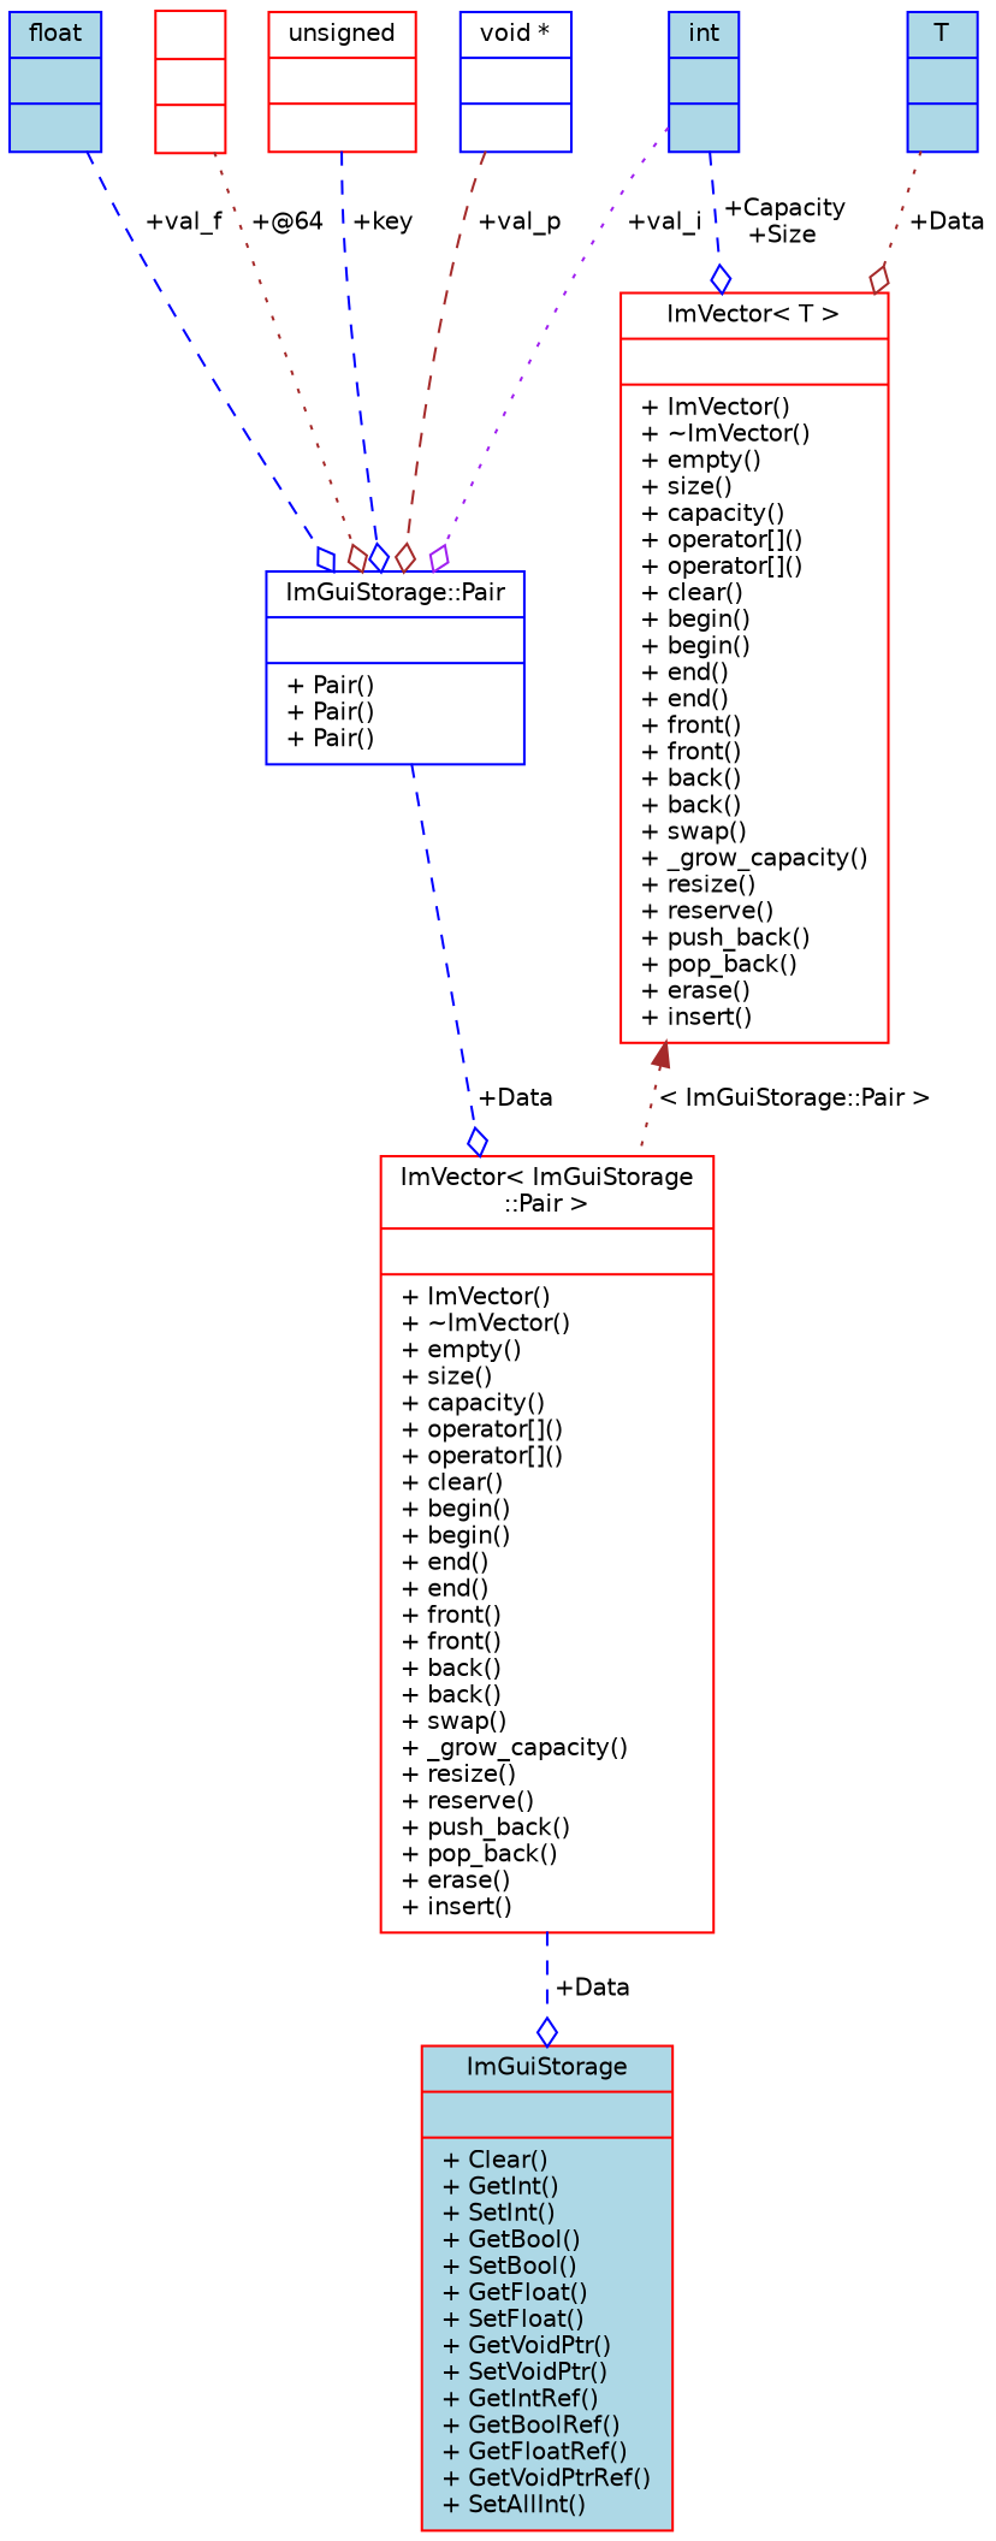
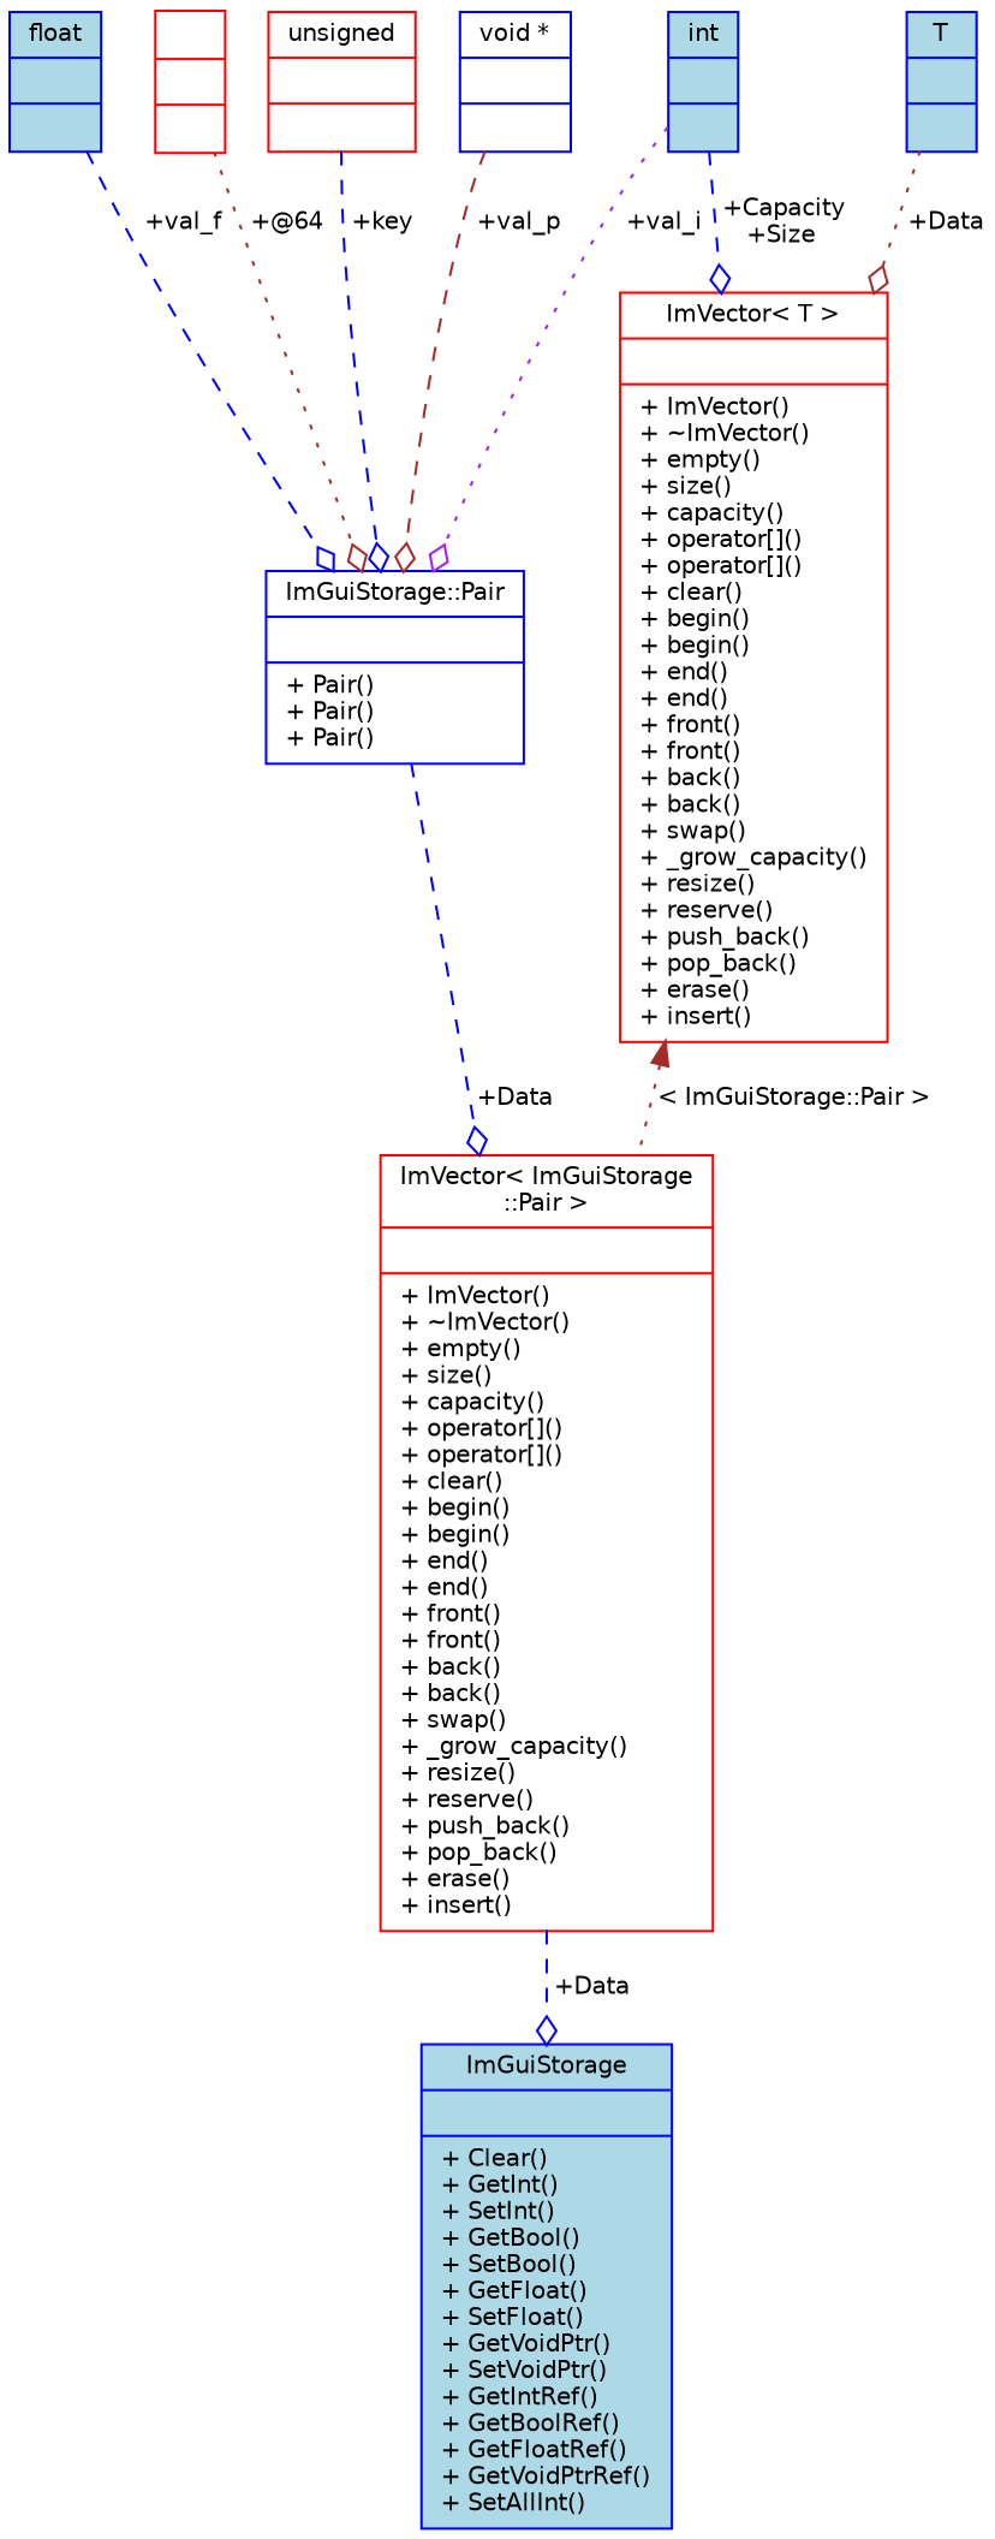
  digraph {
    node [color=red fillcolor=white fontname=Helvetica fontsize=10 shape=record style=filled]
    edge [arrowhead=odiamond color=blue fontname=Helvetica fontsize=10 labelfontname=Helvetica labelfontsize=10 style=dashed]
-   n1 [fillcolor=lightblue fontcolor=black height=0.2 label="{ImGuiStorage\n||+ Clear()\l+ GetInt()\l+ SetInt()\l+ GetBool()\l+ SetBool()\l+ GetFloat()\l+ SetFloat()\l+ GetVoidPtr()\l+ SetVoidPtr()\l+ GetIntRef()\l+ GetBoolRef()\l+ GetFloatRef()\l+ GetVoidPtrRef()\l+ SetAllInt()\l}" width=0.4]
+   n1 [color=blue fillcolor=lightblue fontcolor=black height=0.2 label="{ImGuiStorage\n||+ Clear()\l+ GetInt()\l+ SetInt()\l+ GetBool()\l+ SetBool()\l+ GetFloat()\l+ SetFloat()\l+ GetVoidPtr()\l+ SetVoidPtr()\l+ GetIntRef()\l+ GetBoolRef()\l+ GetFloatRef()\l+ GetVoidPtrRef()\l+ SetAllInt()\l}" width=0.4]
    n2 [height=0.2 label="{ImVector\< ImGuiStorage\l::Pair \>\n||+ ImVector()\l+ ~ImVector()\l+ empty()\l+ size()\l+ capacity()\l+ operator[]()\l+ operator[]()\l+ clear()\l+ begin()\l+ begin()\l+ end()\l+ end()\l+ front()\l+ front()\l+ back()\l+ back()\l+ swap()\l+ _grow_capacity()\l+ resize()\l+ reserve()\l+ push_back()\l+ pop_back()\l+ erase()\l+ insert()\l}" width=0.4]
    n3 [color=blue height=0.2 label="{ImGuiStorage::Pair\n||+ Pair()\l+ Pair()\l+ Pair()\l}" width=0.4]
    n4 [color=blue fillcolor=lightblue height=0.2 label="{float\n||}" width=0.4]
    n5 [color=blue fillcolor=lightblue height=0.2 label="{int\n||}" width=0.4]
    n6 [height=0.2 label="{ImVector\< T \>\n||+ ImVector()\l+ ~ImVector()\l+ empty()\l+ size()\l+ capacity()\l+ operator[]()\l+ operator[]()\l+ clear()\l+ begin()\l+ begin()\l+ end()\l+ end()\l+ front()\l+ front()\l+ back()\l+ back()\l+ swap()\l+ _grow_capacity()\l+ resize()\l+ reserve()\l+ push_back()\l+ pop_back()\l+ erase()\l+ insert()\l}" width=0.4]
    n7 [height=0.2 label="{\n||}" width=0.4]
    n8 [height=0.2 label="{unsigned\n||}" width=0.4]
    n9 [color=blue height=0.2 label="{void *\n||}" width=0.4]
    n10 [color=blue fillcolor=lightblue height=0.2 label="{T\n||}" width=0.4]
    n2 -> n1 [label=" +Data"]
    n3 -> n2 [label=" +Data"]
    n4 -> n3 [label=" +val_f"]
    n5 -> n3 [color=purple label=" +val_i" style=dotted]
    n5 -> n6 [label=" +Capacity\n+Size"]
    n6 -> n2 [color=brown dir=back label=" \< ImGuiStorage::Pair \>" style=dotted arrowhead=""]
    n7 -> n3 [color=brown label=" +@64" style=dotted]
    n8 -> n3 [label=" +key"]
    n9 -> n3 [color=brown label=" +val_p"]
    n10 -> n6 [color=brown label=" +Data" style=dotted]
  }
